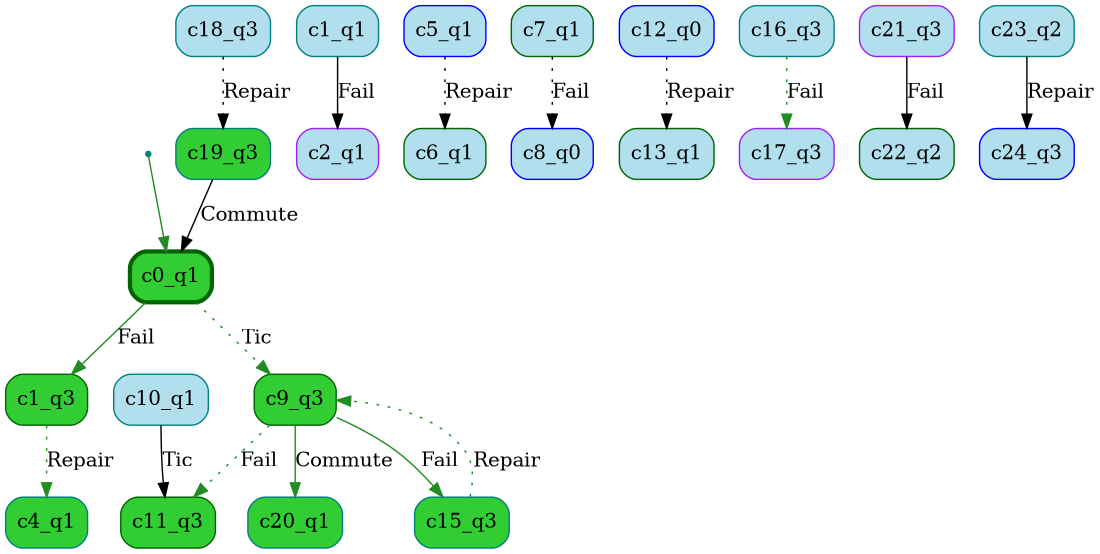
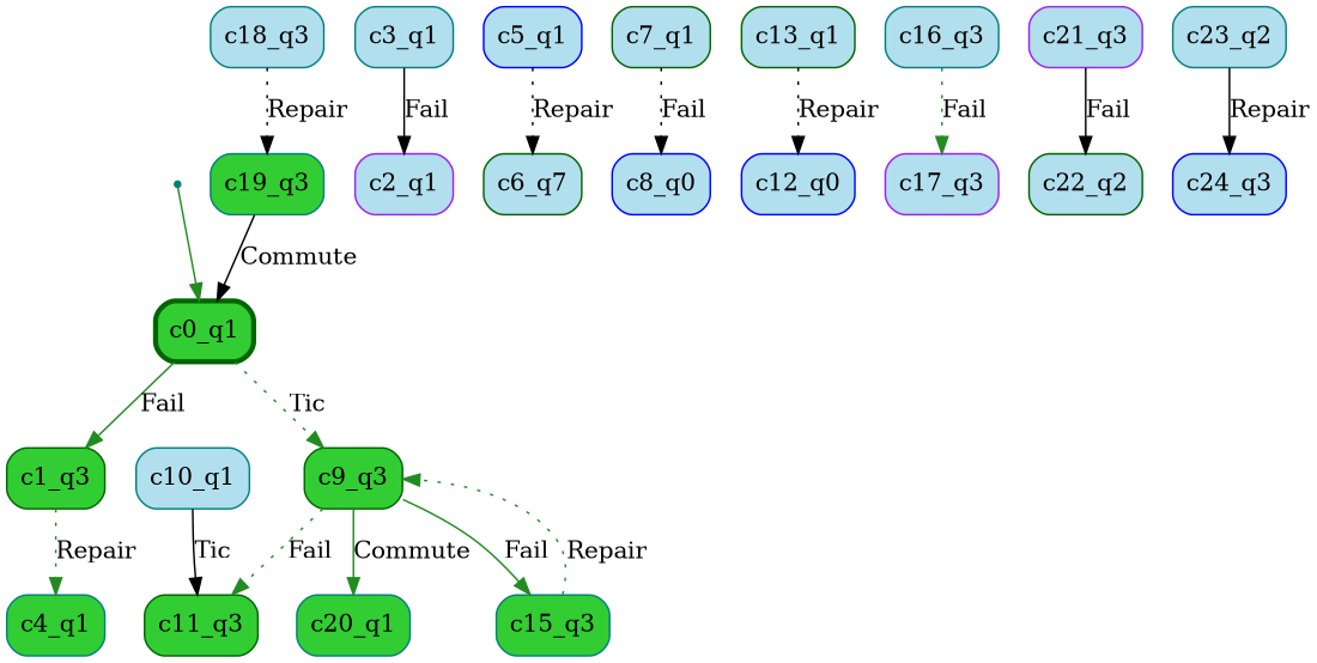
  digraph {
    rankdir=TB
    node [color=teal shape=box fillcolor=lightblue2 style="rounded, filled"]
    edge [color=forestgreen style=solid]
    __invisible__ [shape=point fillcolor="" style=""]
    n2 [color=darkgreen fillcolor=limegreen label=c0_q1 penwidth=3]
    n3 [color=darkgreen fillcolor=limegreen label=c1_q3]
    n4 [color=darkgreen fillcolor=limegreen label=c9_q3]
    n5 [fillcolor=limegreen label=c4_q1]
    n6 [fillcolor=limegreen label=c15_q3]
    n7 [color=darkgreen fillcolor=limegreen label=c11_q3]
    n8 [fillcolor=limegreen label=c20_q1]
    n9 [color=purple label=c2_q1]
-   n10 [label=c1_q1]
+   n10 [label=c3_q1]
    n11 [color=blue label=c5_q1]
-   n12 [color=darkgreen label=c6_q1]
+   n12 [color=darkgreen label=c6_q7]
    n13 [color=darkgreen label=c7_q1]
    n14 [color=blue label=c8_q0]
    n15 [label=c10_q1]
    n16 [color=blue label=c12_q0]
    n17 [color=darkgreen label=c13_q1]
    n18 [label=c16_q3]
    n19 [color=purple label=c17_q3]
    n20 [label=c18_q3]
    n21 [fillcolor=limegreen label=c19_q3]
    n22 [color=purple label=c21_q3]
    n23 [color=darkgreen label=c22_q2]
    n24 [label=c23_q2]
    n25 [color=blue label=c24_q3]
    __invisible__ -> n2
    n2 -> n3 [label=Fail]
    n2 -> n4 [label=Tic style=dotted]
    n3 -> n5 [label=Repair style=dotted]
    n4 -> n6 [label=Fail]
    n4 -> n7 [label=Fail style=dotted]
    n4 -> n8 [label=Commute]
    n6 -> n4 [label=Repair style=dotted]
    n10 -> n9 [color=black label=Fail]
    n11 -> n12 [color=black label=Repair style=dotted]
    n13 -> n14 [color=black label=Fail style=dotted]
    n15 -> n7 [color=black label=Tic]
-   n16 -> n17 [color=black label=Repair style=dotted]
+   n17 -> n16 [color=black label=Repair style=dotted]
    n18 -> n19 [label=Fail style=dotted]
    n20 -> n21 [color=black label=Repair style=dotted]
    n21 -> n2 [color=black label=Commute]
    n22 -> n23 [color=black label=Fail]
    n24 -> n25 [color=black label=Repair]
  }
